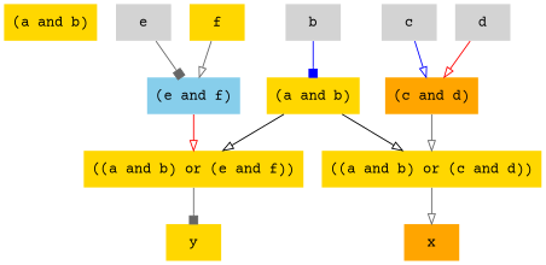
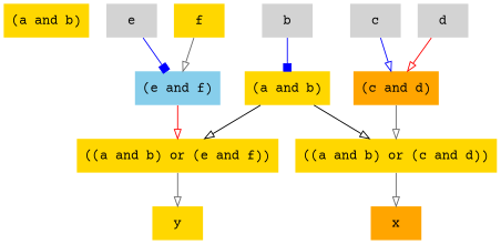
  digraph {
    fontname="Courier Prime"
    rankdir=TB
    node [color=deeppink fillcolor=gold fontname="Courier Prime" shape=plaintext style=filled]
    edge [arrowhead=onormal color=gray40 fontname="Courier Prime"]
    n1 [label="(a and b)"]
    n2 [color=red fillcolor=orange label="(c and d)"]
    n3 [label="((a and b) or (c and d))"]
    n4 [fillcolor=orange label=x]
    n5 [label="(a and b)"]
    n6 [label="((a and b) or (e and f))"]
    n7 [label=y]
    n8 [fillcolor=skyblue label="(e and f)"]
    n9 [fillcolor=lightgrey label=c]
    n10 [fillcolor=lightgrey label=d]
    n11 [fillcolor=lightgrey label=b]
    n12 [fillcolor=lightgrey label=e]
    n13 [label=f]
    n2 -> n3
    n3 -> n4
    n5 -> n3 [color=black]
    n5 -> n6 [color=black]
-   n6 -> n7 [arrowhead=box]
+   n6 -> n7
    n8 -> n6 [color=red]
    n9 -> n2 [color=blue]
    n10 -> n2 [color=red]
    n11 -> n5 [arrowhead=box color=blue]
-   n12 -> n8 [arrowhead=box]
+   n12 -> n8 [arrowhead=box color=blue]
    n13 -> n8
  }
